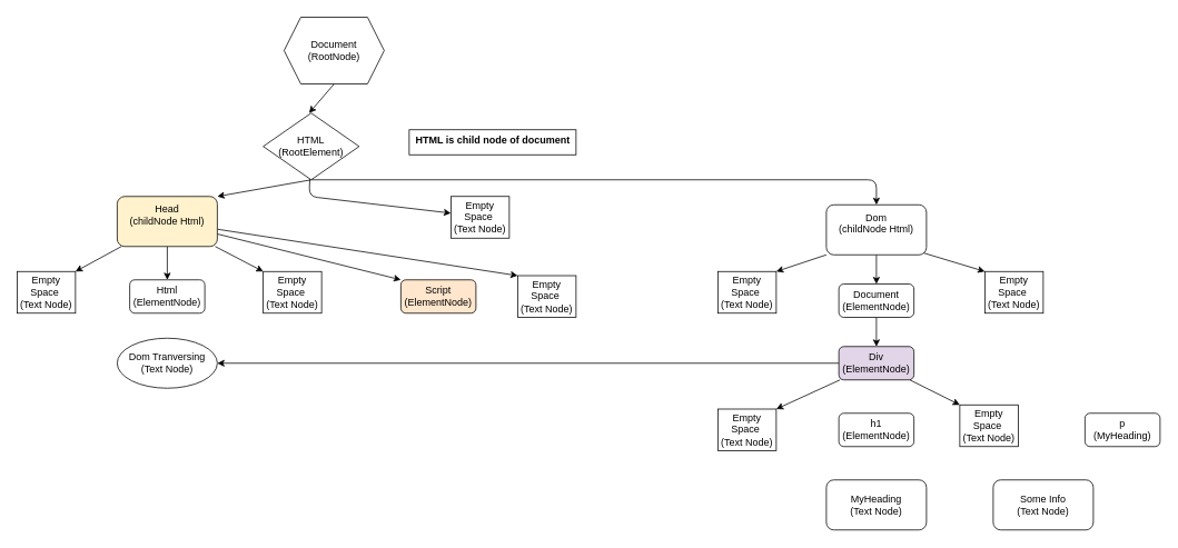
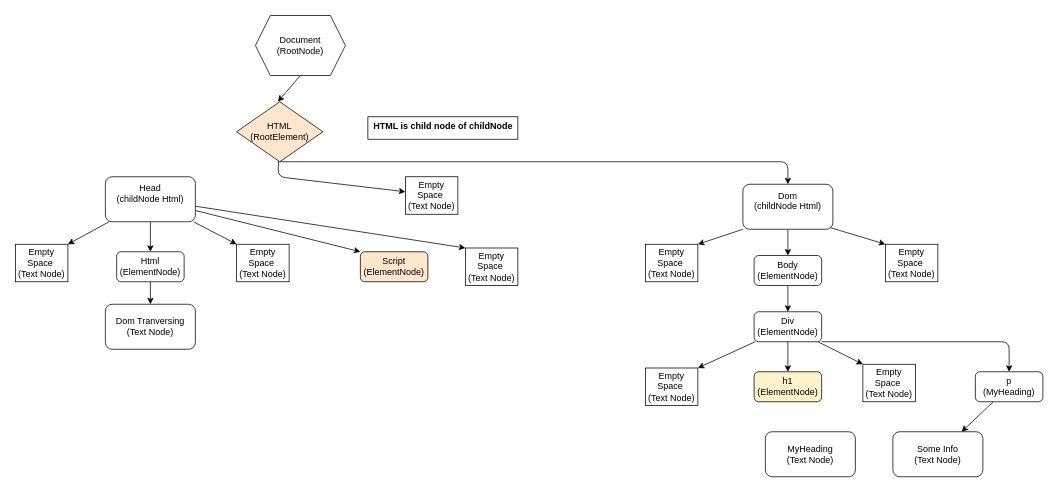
  <mxCell id="0" />
  <mxCell id="1" parent="0" />
  <mxCell id="2" value="" style="whiteSpace=wrap;html=1;" vertex="1" parent="1"><mxGeometry x="490" y="155" width="200" height="30" as="geometry" /></mxCell>
  <mxCell id="3" style="edgeStyle=none;html=1;exitX=0.5;exitY=1;exitDx=0;exitDy=0;" parent="1" source="4" edge="1"><mxGeometry relative="1" as="geometry"><mxPoint x="370" y="135" as="targetPoint" /></mxGeometry></mxCell>
  <mxCell id="4" value="Document&lt;div&gt;(RootNode)&lt;/div&gt;" style="shape=hexagon;perimeter=hexagonPerimeter2;whiteSpace=wrap;html=1;fixedSize=1;" parent="1" vertex="1"><mxGeometry x="340" y="20" width="120" height="80" as="geometry" /></mxCell>
- <mxCell id="5" style="edgeStyle=none;html=1;exitX=0.5;exitY=1;exitDx=0;exitDy=0;entryX=1;entryY=0;entryDx=0;entryDy=0;" parent="1" source="8" target="15" edge="1"><mxGeometry relative="1" as="geometry" /></mxCell>
  <mxCell id="6" style="edgeStyle=none;html=1;" parent="1" source="8" edge="1"><mxGeometry relative="1" as="geometry"><mxPoint x="540" y="255" as="targetPoint" /><Array as="points"><mxPoint x="370" y="235" /></Array></mxGeometry></mxCell>
  <mxCell id="7" style="edgeStyle=none;html=1;exitX=0.5;exitY=1;exitDx=0;exitDy=0;" parent="1" source="8" edge="1"><mxGeometry relative="1" as="geometry"><mxPoint x="1050" y="245" as="targetPoint" /><Array as="points"><mxPoint x="1050" y="215" /></Array></mxGeometry></mxCell>
- <mxCell id="8" value="HTML&lt;div&gt;(RootElement)&lt;/div&gt;" style="rhombus;whiteSpace=wrap;html=1;" parent="1" vertex="1"><mxGeometry x="315" y="135" width="115" height="80" as="geometry" /></mxCell>
- <mxCell id="9" value="&lt;b&gt;HTML is child node of document&lt;/b&gt;&lt;div&gt;&lt;br&gt;&lt;/div&gt;" style="text;html=1;align=center;verticalAlign=middle;resizable=0;points=[];autosize=1;strokeColor=none;fillColor=none;" parent="1" vertex="1"><mxGeometry x="485" y="155" width="210" height="40" as="geometry" /></mxCell>
+ <mxCell id="8" value="HTML&lt;div&gt;(RootElement)&lt;/div&gt;" style="rhombus;whiteSpace=wrap;html=1;fillColor=#ffe6cc;" parent="1" vertex="1"><mxGeometry x="315" y="135" width="115" height="80" as="geometry" /></mxCell>
+ <mxCell id="9" value="&lt;b&gt;HTML is child node of childNode&lt;/b&gt;&lt;div&gt;&lt;br&gt;&lt;/div&gt;" style="text;html=1;align=center;verticalAlign=middle;resizable=0;points=[];autosize=1;strokeColor=none;fillColor=none;" parent="1" vertex="1"><mxGeometry x="485" y="155" width="210" height="40" as="geometry" /></mxCell>
  <mxCell id="10" style="edgeStyle=none;html=1;exitX=0.5;exitY=1;exitDx=0;exitDy=0;" parent="1" source="15" edge="1"><mxGeometry relative="1" as="geometry"><mxPoint x="200" y="335" as="targetPoint" /></mxGeometry></mxCell>
  <mxCell id="11" style="edgeStyle=none;html=1;entryX=1;entryY=0;entryDx=0;entryDy=0;" parent="1" source="15" target="19" edge="1"><mxGeometry relative="1" as="geometry" /></mxCell>
  <mxCell id="12" style="edgeStyle=none;html=1;entryX=0;entryY=0;entryDx=0;entryDy=0;" parent="1" source="15" target="20" edge="1"><mxGeometry relative="1" as="geometry" /></mxCell>
  <mxCell id="13" style="edgeStyle=none;html=1;" parent="1" source="15" edge="1"><mxGeometry relative="1" as="geometry"><mxPoint x="480" y="335" as="targetPoint" /></mxGeometry></mxCell>
  <mxCell id="14" style="edgeStyle=none;html=1;entryX=0;entryY=0;entryDx=0;entryDy=0;" parent="1" source="15" target="22" edge="1"><mxGeometry relative="1" as="geometry" /></mxCell>
- <mxCell id="15" value="Head&lt;div&gt;(childNode Html)&lt;/div&gt;&lt;div&gt;&lt;br&gt;&lt;/div&gt;" style="rounded=1;whiteSpace=wrap;html=1;fillColor=#fff2cc;" parent="1" vertex="1"><mxGeometry x="140" y="235" width="120" height="60" as="geometry" /></mxCell>
+ <mxCell id="15" value="Head&lt;div&gt;(childNode Html)&lt;/div&gt;&lt;div&gt;&lt;br&gt;&lt;/div&gt;" style="rounded=1;whiteSpace=wrap;html=1;" parent="1" vertex="1"><mxGeometry x="140" y="235" width="120" height="60" as="geometry" /></mxCell>
+ <mxCell id="16" value="" style="edgeStyle=none;html=1;" parent="1" source="17" target="18" edge="1"><mxGeometry relative="1" as="geometry" /></mxCell>
  <mxCell id="17" value="Html&lt;div&gt;(ElementNode)&lt;/div&gt;" style="rounded=1;whiteSpace=wrap;html=1;" parent="1" vertex="1"><mxGeometry x="155" y="335" width="90" height="40" as="geometry" /></mxCell>
- <mxCell id="18" value="Dom Tranversing&lt;div&gt;(Text Node)&lt;/div&gt;" style="ellipse;whiteSpace=wrap;html=1;" parent="1" vertex="1"><mxGeometry x="140" y="405" width="120" height="60" as="geometry" /></mxCell>
+ <mxCell id="18" value="Dom Tranversing&lt;div&gt;(Text Node)&lt;/div&gt;" style="whiteSpace=wrap;html=1;rounded=1;" parent="1" vertex="1"><mxGeometry x="140" y="405" width="120" height="60" as="geometry" /></mxCell>
  <mxCell id="19" value="Empty Space&amp;nbsp;&lt;div&gt;(Text Node)&lt;/div&gt;" style="whiteSpace=wrap;html=1;" parent="1" vertex="1"><mxGeometry x="20" y="325" width="70" height="50" as="geometry" /></mxCell>
  <mxCell id="20" value="Empty Space&amp;nbsp;&lt;div&gt;(Text Node)&lt;/div&gt;" style="whiteSpace=wrap;html=1;" parent="1" vertex="1"><mxGeometry x="315" y="325" width="70" height="50" as="geometry" /></mxCell>
  <mxCell id="21" value="Script&lt;br&gt;&lt;div&gt;(ElementNode)&lt;/div&gt;" style="rounded=1;whiteSpace=wrap;html=1;fillColor=#ffe6cc;" parent="1" vertex="1"><mxGeometry x="480" y="335" width="90" height="40" as="geometry" /></mxCell>
  <mxCell id="22" value="Empty Space&amp;nbsp;&lt;div&gt;(Text Node)&lt;/div&gt;" style="whiteSpace=wrap;html=1;" parent="1" vertex="1"><mxGeometry x="620" y="330" width="70" height="50" as="geometry" /></mxCell>
  <mxCell id="23" value="Empty Space&amp;nbsp;&lt;div&gt;(Text Node)&lt;/div&gt;" style="whiteSpace=wrap;html=1;" parent="1" vertex="1"><mxGeometry x="540" y="235" width="70" height="50" as="geometry" /></mxCell>
  <mxCell id="24" style="edgeStyle=none;html=1;entryX=1;entryY=0;entryDx=0;entryDy=0;exitX=0;exitY=1;exitDx=0;exitDy=0;" parent="1" source="27" target="28" edge="1"><mxGeometry relative="1" as="geometry" /></mxCell>
  <mxCell id="25" style="edgeStyle=none;html=1;entryX=0;entryY=0;entryDx=0;entryDy=0;exitX=0.95;exitY=0.95;exitDx=0;exitDy=0;exitPerimeter=0;" parent="1" source="27" target="31" edge="1"><mxGeometry relative="1" as="geometry" /></mxCell>
  <mxCell id="26" value="" style="edgeStyle=none;html=1;" parent="1" source="27" target="30" edge="1"><mxGeometry relative="1" as="geometry" /></mxCell>
  <mxCell id="27" value="Dom&lt;br&gt;&lt;div&gt;(childNode Html)&lt;/div&gt;&lt;div&gt;&lt;br&gt;&lt;/div&gt;" style="rounded=1;whiteSpace=wrap;html=1;" parent="1" vertex="1"><mxGeometry x="990" y="245" width="120" height="60" as="geometry" /></mxCell>
  <mxCell id="28" value="Empty Space&amp;nbsp;&lt;div&gt;(Text Node)&lt;/div&gt;" style="whiteSpace=wrap;html=1;" parent="1" vertex="1"><mxGeometry x="860" y="325" width="70" height="50" as="geometry" /></mxCell>
  <mxCell id="29" value="" style="edgeStyle=none;html=1;" parent="1" source="30" target="36" edge="1"><mxGeometry relative="1" as="geometry" /></mxCell>
- <mxCell id="30" value="Document&lt;br&gt;&lt;div&gt;(ElementNode)&lt;/div&gt;" style="rounded=1;whiteSpace=wrap;html=1;" parent="1" vertex="1"><mxGeometry x="1005" y="340" width="90" height="40" as="geometry" /></mxCell>
+ <mxCell id="30" value="Body&lt;br&gt;&lt;div&gt;(ElementNode)&lt;/div&gt;" style="rounded=1;whiteSpace=wrap;html=1;" parent="1" vertex="1"><mxGeometry x="1005" y="340" width="90" height="40" as="geometry" /></mxCell>
  <mxCell id="31" value="Empty Space&amp;nbsp;&lt;div&gt;(Text Node)&lt;/div&gt;" style="whiteSpace=wrap;html=1;" parent="1" vertex="1"><mxGeometry x="1180" y="325" width="70" height="50" as="geometry" /></mxCell>
  <mxCell id="32" style="edgeStyle=none;html=1;entryX=1;entryY=0;entryDx=0;entryDy=0;" parent="1" source="36" target="37" edge="1"><mxGeometry relative="1" as="geometry" /></mxCell>
- <mxCell id="33" value="" style="edgeStyle=none;html=1;" parent="1" source="36" target="18" edge="1"><mxGeometry relative="1" as="geometry" /></mxCell>
+ <mxCell id="33" value="" style="edgeStyle=none;html=1;" parent="1" source="36" target="38" edge="1"><mxGeometry relative="1" as="geometry" /></mxCell>
  <mxCell id="34" style="edgeStyle=none;html=1;entryX=0;entryY=0;entryDx=0;entryDy=0;" parent="1" source="36" target="40" edge="1"><mxGeometry relative="1" as="geometry" /></mxCell>
- <mxCell id="36" value="Div&lt;br&gt;&lt;div&gt;(ElementNode)&lt;/div&gt;" style="rounded=1;whiteSpace=wrap;html=1;fillColor=#e1d5e7;" parent="1" vertex="1"><mxGeometry x="1005" y="415" width="90" height="40" as="geometry" /></mxCell>
+ <mxCell id="35" style="edgeStyle=none;html=1;exitX=1;exitY=1;exitDx=0;exitDy=0;entryX=0.5;entryY=0;entryDx=0;entryDy=0;" parent="1" source="36" target="42" edge="1"><mxGeometry relative="1" as="geometry"><mxPoint x="1380" y="455" as="targetPoint" /><Array as="points"><mxPoint x="1345" y="455" /></Array></mxGeometry></mxCell>
+ <mxCell id="36" value="Div&lt;br&gt;&lt;div&gt;(ElementNode)&lt;/div&gt;" style="rounded=1;whiteSpace=wrap;html=1;" parent="1" vertex="1"><mxGeometry x="1005" y="415" width="90" height="40" as="geometry" /></mxCell>
  <mxCell id="37" value="Empty Space&amp;nbsp;&lt;div&gt;(Text Node)&lt;/div&gt;" style="whiteSpace=wrap;html=1;" parent="1" vertex="1"><mxGeometry x="860" y="490" width="70" height="50" as="geometry" /></mxCell>
- <mxCell id="38" value="h1&lt;br&gt;&lt;div&gt;(ElementNode)&lt;/div&gt;" style="rounded=1;whiteSpace=wrap;html=1;" parent="1" vertex="1"><mxGeometry x="1005" y="495" width="90" height="40" as="geometry" /></mxCell>
- <mxCell id="39" value="MyHeading&lt;br&gt;&lt;div&gt;(Text Node)&lt;/div&gt;" style="whiteSpace=wrap;html=1;rounded=1;" parent="1" vertex="1"><mxGeometry x="990" y="575" width="120" height="60" as="geometry" /></mxCell>
+ <mxCell id="38" value="h1&lt;br&gt;&lt;div&gt;(ElementNode)&lt;/div&gt;" style="rounded=1;whiteSpace=wrap;html=1;fillColor=#fff2cc;" parent="1" vertex="1"><mxGeometry x="1005" y="495" width="90" height="40" as="geometry" /></mxCell>
+ <mxCell id="39" value="MyHeading&lt;br&gt;&lt;div&gt;(Text Node)&lt;/div&gt;" style="whiteSpace=wrap;html=1;rounded=1;" parent="1" vertex="1"><mxGeometry x="1020" y="575" width="120" height="60" as="geometry" /></mxCell>
  <mxCell id="40" value="Empty Space&amp;nbsp;&lt;div&gt;(Text Node)&lt;/div&gt;" style="whiteSpace=wrap;html=1;" parent="1" vertex="1"><mxGeometry x="1150" y="485" width="70" height="50" as="geometry" /></mxCell>
+ <mxCell id="41" value="" style="edgeStyle=none;html=1;" parent="1" source="42" target="43" edge="1"><mxGeometry relative="1" as="geometry" /></mxCell>
  <mxCell id="42" value="p&lt;br&gt;&lt;div&gt;(MyHeading)&lt;/div&gt;" style="rounded=1;whiteSpace=wrap;html=1;" parent="1" vertex="1"><mxGeometry x="1300" y="495" width="90" height="40" as="geometry" /></mxCell>
  <mxCell id="43" value="Some Info&lt;br&gt;&lt;div&gt;(Text Node)&lt;/div&gt;" style="whiteSpace=wrap;html=1;rounded=1;" parent="1" vertex="1"><mxGeometry x="1190" y="575" width="120" height="60" as="geometry" /></mxCell>
